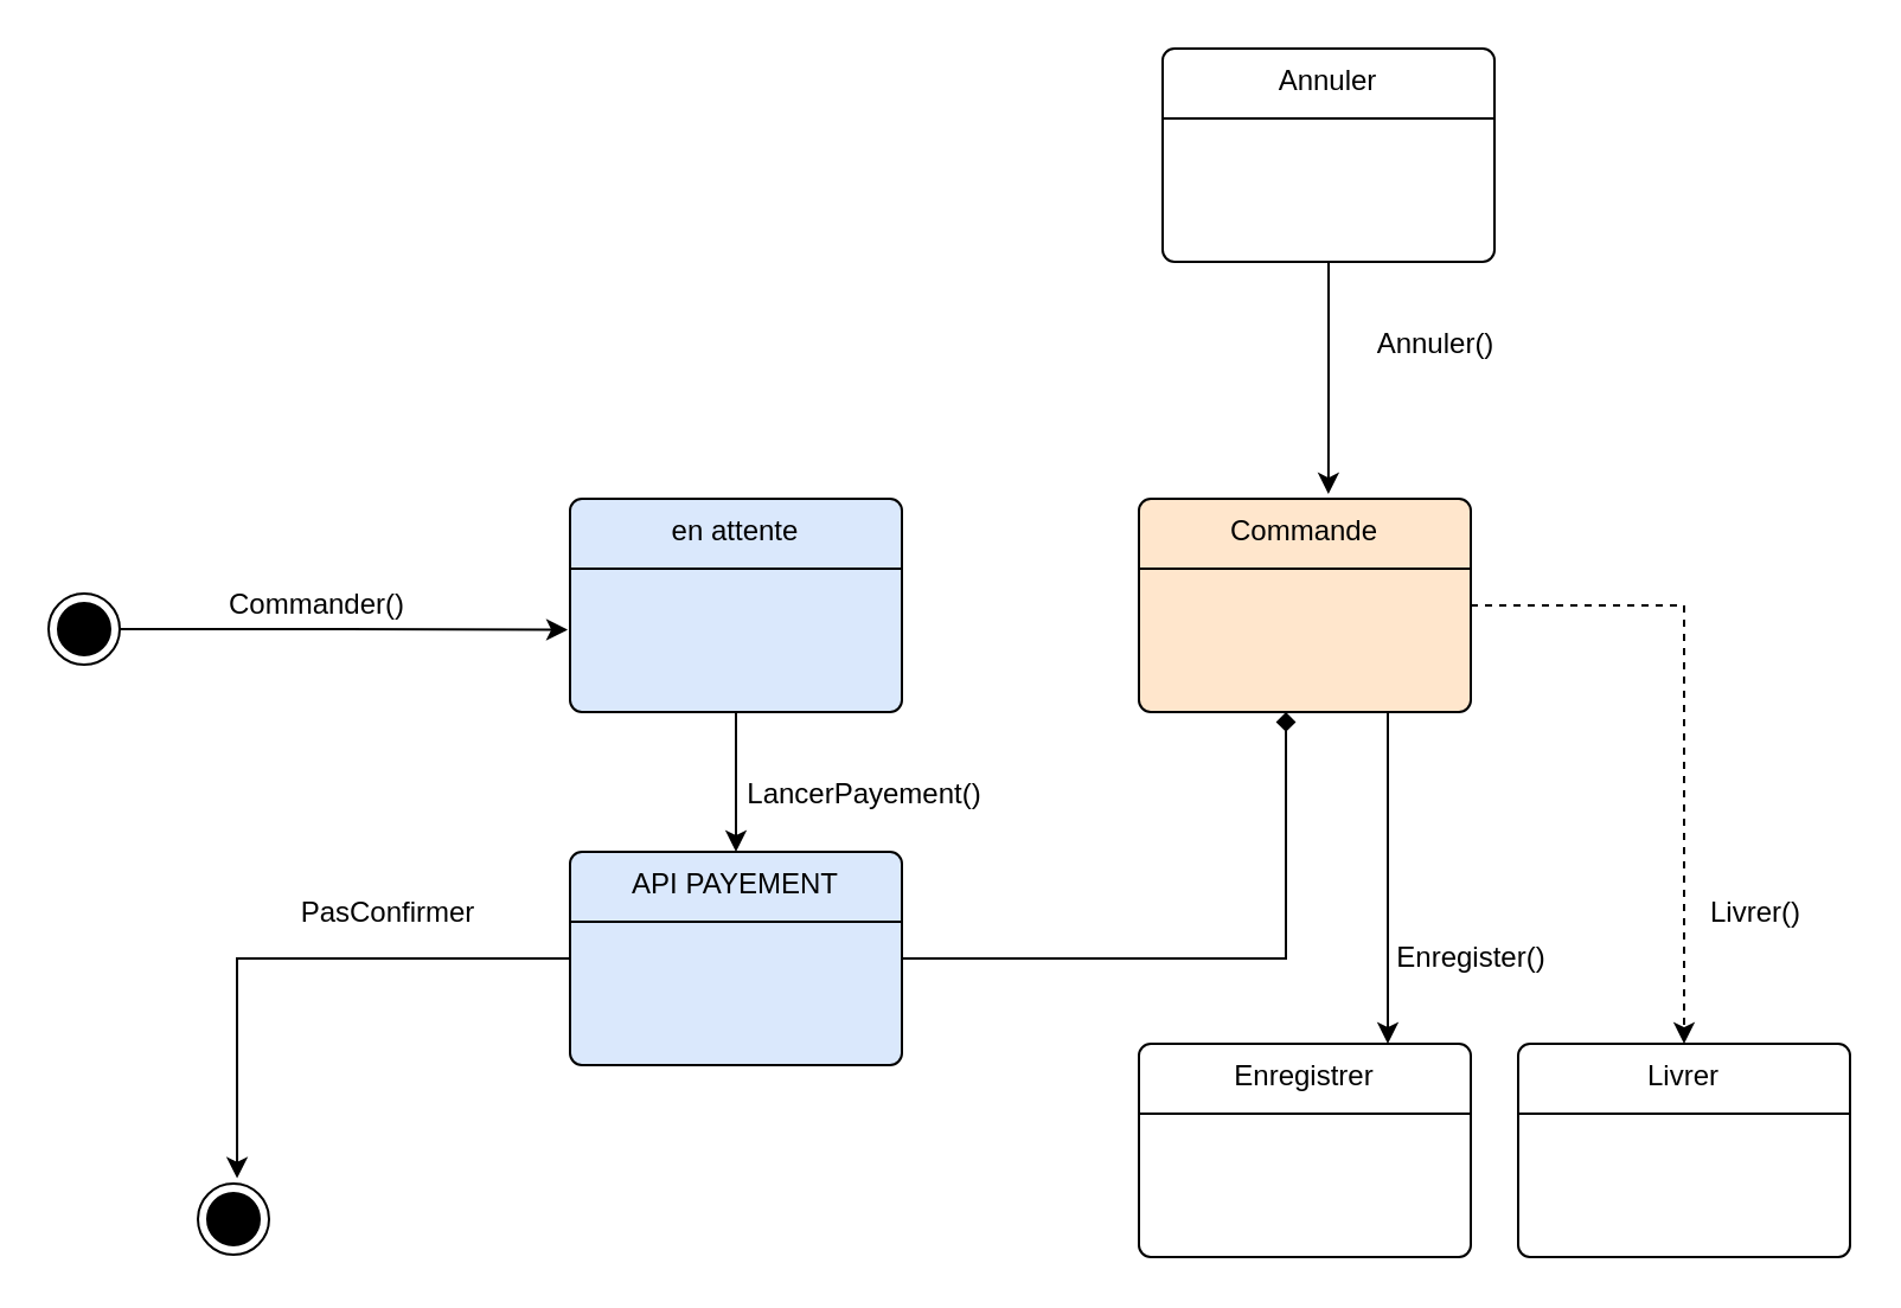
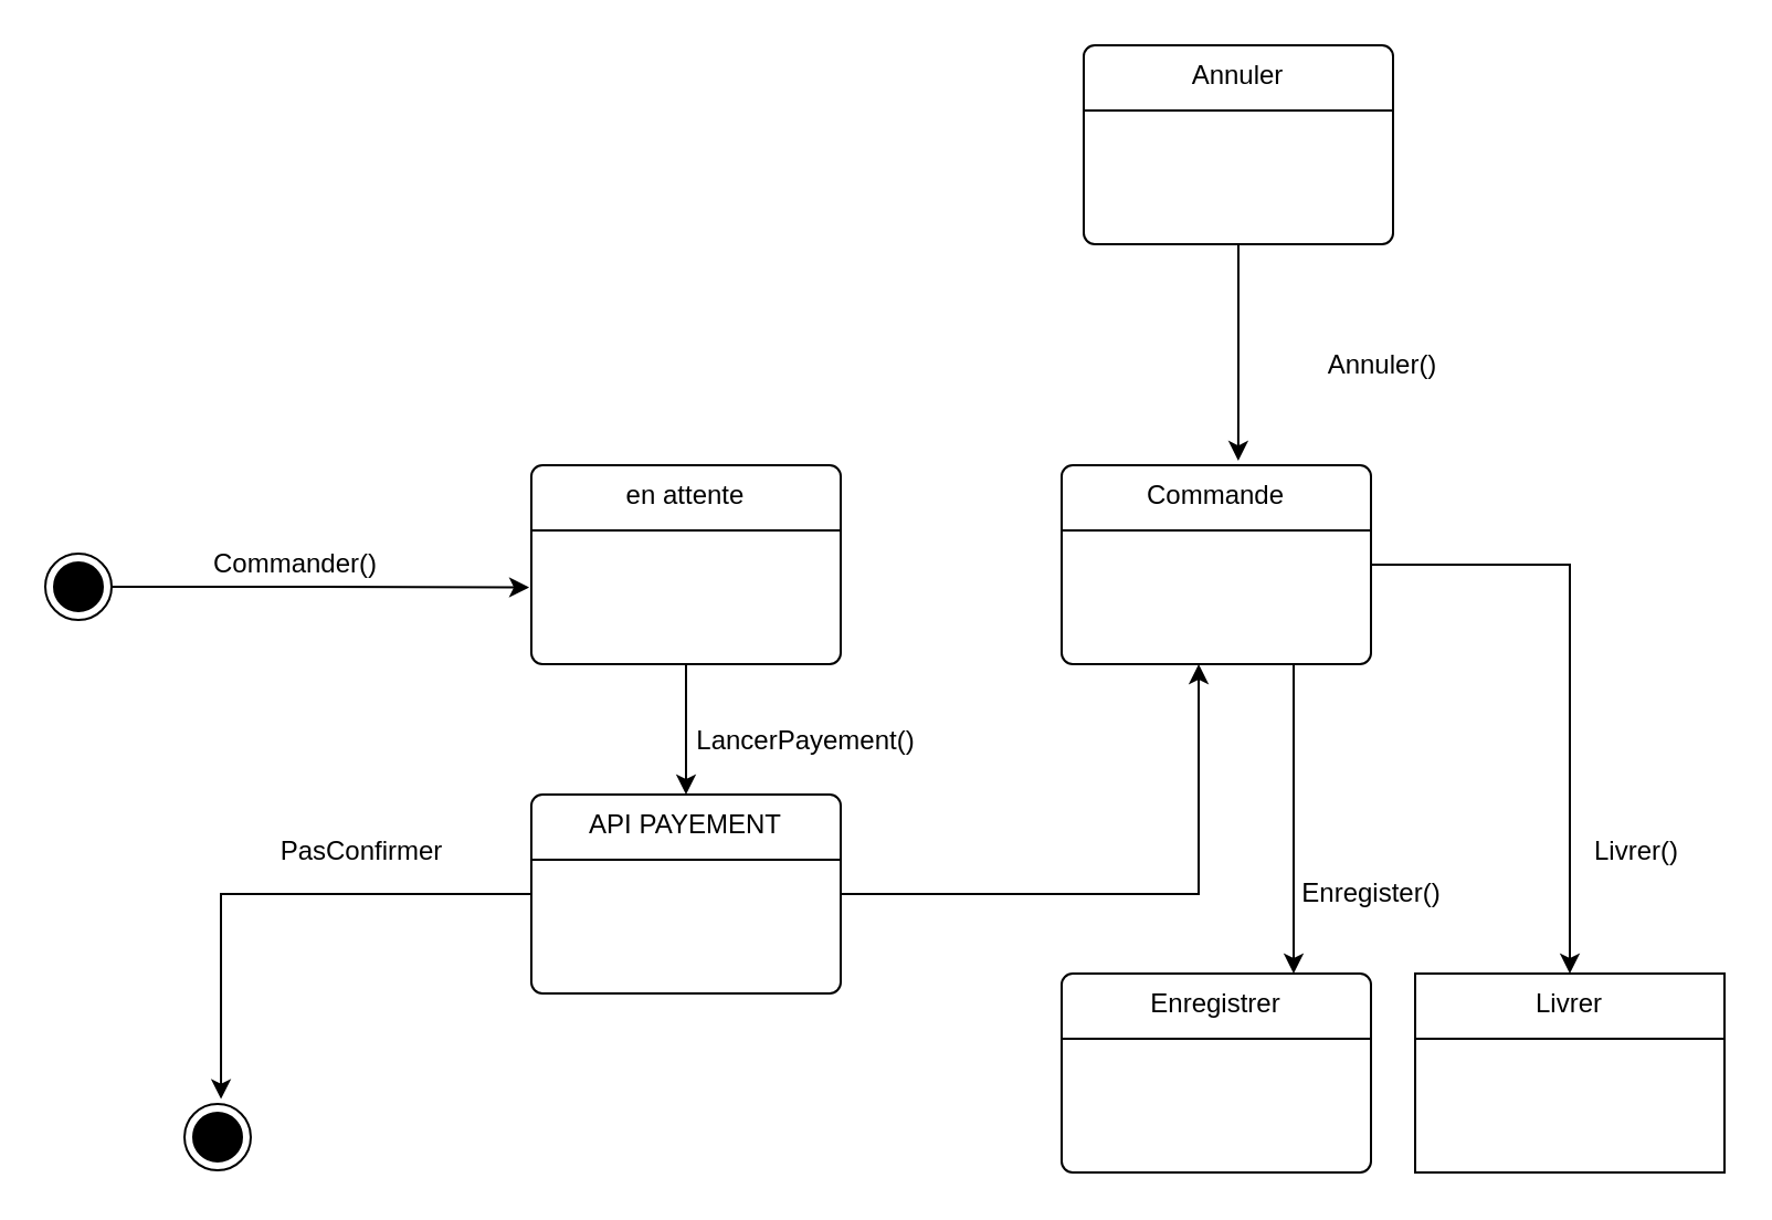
  <mxCell id="0" />
  <mxCell id="1" parent="0" />
  <mxCell id="2" style="edgeStyle=orthogonalEdgeStyle;rounded=0;orthogonalLoop=1;jettySize=auto;html=1;exitX=1;exitY=0.5;exitDx=0;exitDy=0;entryX=-0.007;entryY=0.614;entryDx=0;entryDy=0;entryPerimeter=0;" edge="1" parent="1" source="3" target="5"><mxGeometry relative="1" as="geometry" /></mxCell>
  <mxCell id="3" value="" style="ellipse;html=1;shape=endState;fillColor=strokeColor;" vertex="1" parent="1"><mxGeometry x="20" y="250" width="30" height="30" as="geometry" /></mxCell>
  <mxCell id="4" value="" style="group" vertex="1" connectable="0" parent="1"><mxGeometry x="240" y="210" width="140" height="90" as="geometry" /></mxCell>
- <mxCell id="5" value="en attente" style="html=1;align=center;verticalAlign=top;rounded=1;absoluteArcSize=1;arcSize=10;dashed=0;whiteSpace=wrap;fillColor=#dae8fc;" vertex="1" parent="4"><mxGeometry width="140" height="90" as="geometry" /></mxCell>
+ <mxCell id="5" value="en attente" style="html=1;align=center;verticalAlign=top;rounded=1;absoluteArcSize=1;arcSize=10;dashed=0;whiteSpace=wrap;" vertex="1" parent="4"><mxGeometry width="140" height="90" as="geometry" /></mxCell>
  <mxCell id="6" value="" style="endArrow=none;html=1;rounded=0;entryX=1;entryY=0.25;entryDx=0;entryDy=0;exitX=0;exitY=0.25;exitDx=0;exitDy=0;" edge="1" parent="4"><mxGeometry width="50" height="50" relative="1" as="geometry"><mxPoint y="29.5" as="sourcePoint" /><mxPoint x="140" y="29.5" as="targetPoint" /></mxGeometry></mxCell>
  <mxCell id="7" value="" style="group" vertex="1" connectable="0" parent="1"><mxGeometry x="480" y="210" width="140" height="90" as="geometry" /></mxCell>
- <mxCell id="8" value="Commande" style="html=1;align=center;verticalAlign=top;rounded=1;absoluteArcSize=1;arcSize=10;dashed=0;whiteSpace=wrap;fillColor=#ffe6cc;" vertex="1" parent="7"><mxGeometry width="140" height="90" as="geometry" /></mxCell>
+ <mxCell id="8" value="Commande" style="html=1;align=center;verticalAlign=top;rounded=1;absoluteArcSize=1;arcSize=10;dashed=0;whiteSpace=wrap;" vertex="1" parent="7"><mxGeometry width="140" height="90" as="geometry" /></mxCell>
  <mxCell id="9" value="" style="endArrow=none;html=1;rounded=0;entryX=1;entryY=0.25;entryDx=0;entryDy=0;exitX=0;exitY=0.25;exitDx=0;exitDy=0;" edge="1" parent="7"><mxGeometry width="50" height="50" relative="1" as="geometry"><mxPoint y="29.5" as="sourcePoint" /><mxPoint x="140" y="29.5" as="targetPoint" /></mxGeometry></mxCell>
  <mxCell id="10" value="" style="group" vertex="1" connectable="0" parent="1"><mxGeometry x="240" y="359" width="140" height="90" as="geometry" /></mxCell>
- <mxCell id="11" value="API PAYEMENT" style="html=1;align=center;verticalAlign=top;rounded=1;absoluteArcSize=1;arcSize=10;dashed=0;whiteSpace=wrap;fillColor=#dae8fc;" vertex="1" parent="10"><mxGeometry width="140" height="90" as="geometry" /></mxCell>
+ <mxCell id="11" value="API PAYEMENT" style="html=1;align=center;verticalAlign=top;rounded=1;absoluteArcSize=1;arcSize=10;dashed=0;whiteSpace=wrap;" vertex="1" parent="10"><mxGeometry width="140" height="90" as="geometry" /></mxCell>
  <mxCell id="12" value="" style="endArrow=none;html=1;rounded=0;entryX=1;entryY=0.25;entryDx=0;entryDy=0;exitX=0;exitY=0.25;exitDx=0;exitDy=0;" edge="1" parent="10"><mxGeometry width="50" height="50" relative="1" as="geometry"><mxPoint y="29.5" as="sourcePoint" /><mxPoint x="140" y="29.5" as="targetPoint" /></mxGeometry></mxCell>
  <mxCell id="13" value="" style="ellipse;html=1;shape=endState;fillColor=strokeColor;" vertex="1" parent="1"><mxGeometry x="83" y="499" width="30" height="30" as="geometry" /></mxCell>
  <mxCell id="14" style="edgeStyle=orthogonalEdgeStyle;rounded=0;orthogonalLoop=1;jettySize=auto;html=1;exitX=0;exitY=0.5;exitDx=0;exitDy=0;entryX=0.551;entryY=-0.073;entryDx=0;entryDy=0;entryPerimeter=0;" edge="1" parent="1" source="11" target="13"><mxGeometry relative="1" as="geometry"><mxPoint x="100" y="489" as="targetPoint" /></mxGeometry></mxCell>
  <mxCell id="15" style="edgeStyle=orthogonalEdgeStyle;rounded=0;orthogonalLoop=1;jettySize=auto;html=1;exitX=0.5;exitY=1;exitDx=0;exitDy=0;" edge="1" parent="1" source="5" target="11"><mxGeometry relative="1" as="geometry"><mxPoint x="309.857" y="440" as="targetPoint" /></mxGeometry></mxCell>
- <mxCell id="16" style="edgeStyle=orthogonalEdgeStyle;rounded=0;orthogonalLoop=1;jettySize=auto;html=1;exitX=1;exitY=0.5;exitDx=0;exitDy=0;entryX=0.443;entryY=1;entryDx=0;entryDy=0;entryPerimeter=0;endArrow=diamond;" edge="1" parent="1" source="11" target="8"><mxGeometry relative="1" as="geometry"><mxPoint x="620" y="330" as="targetPoint" /></mxGeometry></mxCell>
+ <mxCell id="16" style="edgeStyle=orthogonalEdgeStyle;rounded=0;orthogonalLoop=1;jettySize=auto;html=1;exitX=1;exitY=0.5;exitDx=0;exitDy=0;entryX=0.443;entryY=1;entryDx=0;entryDy=0;entryPerimeter=0;" edge="1" parent="1" source="11" target="8"><mxGeometry relative="1" as="geometry"><mxPoint x="620" y="330" as="targetPoint" /></mxGeometry></mxCell>
  <mxCell id="17" value="" style="group" vertex="1" connectable="0" parent="1"><mxGeometry x="480" y="440" width="140" height="90" as="geometry" /></mxCell>
  <mxCell id="18" value="Enregistrer" style="html=1;align=center;verticalAlign=top;rounded=1;absoluteArcSize=1;arcSize=10;dashed=0;whiteSpace=wrap;" vertex="1" parent="17"><mxGeometry width="140" height="90" as="geometry" /></mxCell>
  <mxCell id="19" value="" style="endArrow=none;html=1;rounded=0;entryX=1;entryY=0.25;entryDx=0;entryDy=0;exitX=0;exitY=0.25;exitDx=0;exitDy=0;" edge="1" parent="17"><mxGeometry width="50" height="50" relative="1" as="geometry"><mxPoint y="29.5" as="sourcePoint" /><mxPoint x="140" y="29.5" as="targetPoint" /></mxGeometry></mxCell>
  <mxCell id="20" style="edgeStyle=orthogonalEdgeStyle;rounded=0;orthogonalLoop=1;jettySize=auto;html=1;exitX=0.75;exitY=1;exitDx=0;exitDy=0;entryX=0.75;entryY=0;entryDx=0;entryDy=0;" edge="1" parent="1" source="8" target="18"><mxGeometry relative="1" as="geometry" /></mxCell>
  <mxCell id="21" value="" style="group" vertex="1" connectable="0" parent="1"><mxGeometry x="640" y="440" width="140" height="90" as="geometry" /></mxCell>
- <mxCell id="22" value="Livrer" style="html=1;align=center;verticalAlign=top;rounded=1;absoluteArcSize=1;arcSize=10;dashed=0;whiteSpace=wrap;" vertex="1" parent="21"><mxGeometry width="140" height="90" as="geometry" /></mxCell>
+ <mxCell id="22" value="Livrer" style="html=1;align=center;verticalAlign=top;absoluteArcSize=1;arcSize=10;dashed=0;whiteSpace=wrap;rounded=0;" vertex="1" parent="21"><mxGeometry width="140" height="90" as="geometry" /></mxCell>
  <mxCell id="23" value="" style="endArrow=none;html=1;rounded=0;entryX=1;entryY=0.25;entryDx=0;entryDy=0;exitX=0;exitY=0.25;exitDx=0;exitDy=0;" edge="1" parent="21"><mxGeometry width="50" height="50" relative="1" as="geometry"><mxPoint y="29.5" as="sourcePoint" /><mxPoint x="140" y="29.5" as="targetPoint" /></mxGeometry></mxCell>
- <mxCell id="24" style="edgeStyle=orthogonalEdgeStyle;rounded=0;orthogonalLoop=1;jettySize=auto;html=1;exitX=1;exitY=0.5;exitDx=0;exitDy=0;entryX=0.5;entryY=0;entryDx=0;entryDy=0;dashed=1;" edge="1" parent="1" source="8" target="22"><mxGeometry relative="1" as="geometry" /></mxCell>
+ <mxCell id="24" style="edgeStyle=orthogonalEdgeStyle;rounded=0;orthogonalLoop=1;jettySize=auto;html=1;exitX=1;exitY=0.5;exitDx=0;exitDy=0;entryX=0.5;entryY=0;entryDx=0;entryDy=0;" edge="1" parent="1" source="8" target="22"><mxGeometry relative="1" as="geometry" /></mxCell>
  <mxCell id="25" value="" style="group" vertex="1" connectable="0" parent="1"><mxGeometry x="490" y="20" width="140" height="90" as="geometry" /></mxCell>
  <mxCell id="26" value="Annuler" style="html=1;align=center;verticalAlign=top;rounded=1;absoluteArcSize=1;arcSize=10;dashed=0;whiteSpace=wrap;" vertex="1" parent="25"><mxGeometry width="140" height="90" as="geometry" /></mxCell>
  <mxCell id="27" value="" style="endArrow=none;html=1;rounded=0;entryX=1;entryY=0.25;entryDx=0;entryDy=0;exitX=0;exitY=0.25;exitDx=0;exitDy=0;" edge="1" parent="25"><mxGeometry width="50" height="50" relative="1" as="geometry"><mxPoint y="29.5" as="sourcePoint" /><mxPoint x="140" y="29.5" as="targetPoint" /></mxGeometry></mxCell>
  <mxCell id="28" style="edgeStyle=orthogonalEdgeStyle;rounded=0;orthogonalLoop=1;jettySize=auto;html=1;exitX=0.5;exitY=1;exitDx=0;exitDy=0;entryX=0.571;entryY=-0.022;entryDx=0;entryDy=0;entryPerimeter=0;" edge="1" parent="1" source="26" target="8"><mxGeometry relative="1" as="geometry" /></mxCell>
  <mxCell id="29" value="Commander()" style="text;html=1;align=center;verticalAlign=middle;resizable=0;points=[];autosize=1;strokeColor=none;fillColor=none;" vertex="1" parent="1"><mxGeometry x="83" y="240" width="100" height="30" as="geometry" /></mxCell>
  <mxCell id="30" value="LancerPayement()" style="text;html=1;align=center;verticalAlign=middle;resizable=0;points=[];autosize=1;strokeColor=none;fillColor=none;" vertex="1" parent="1"><mxGeometry x="304" y="320" width="120" height="30" as="geometry" /></mxCell>
  <mxCell id="31" value="PasConfirmer" style="text;html=1;align=center;verticalAlign=middle;resizable=0;points=[];autosize=1;strokeColor=none;fillColor=none;" vertex="1" parent="1"><mxGeometry x="113" y="370" width="100" height="30" as="geometry" /></mxCell>
  <mxCell id="32" value="Livrer()" style="text;html=1;align=center;verticalAlign=middle;resizable=0;points=[];autosize=1;strokeColor=none;fillColor=none;" vertex="1" parent="1"><mxGeometry x="710" y="370" width="60" height="30" as="geometry" /></mxCell>
  <mxCell id="33" value="Enregister()" style="text;html=1;align=center;verticalAlign=middle;resizable=0;points=[];autosize=1;strokeColor=none;fillColor=none;" vertex="1" parent="1"><mxGeometry x="575" y="389" width="90" height="30" as="geometry" /></mxCell>
- <mxCell id="34" value="Annuler()" style="text;html=1;align=center;verticalAlign=middle;resizable=0;points=[];autosize=1;strokeColor=none;fillColor=none;" vertex="1" parent="1"><mxGeometry x="570" y="130" width="70" height="30" as="geometry" /></mxCell>
+ <mxCell id="34" value="Annuler()" style="text;html=1;align=center;verticalAlign=middle;resizable=0;points=[];autosize=1;strokeColor=none;fillColor=none;" vertex="1" parent="1"><mxGeometry x="590" y="150" width="70" height="30" as="geometry" /></mxCell>
